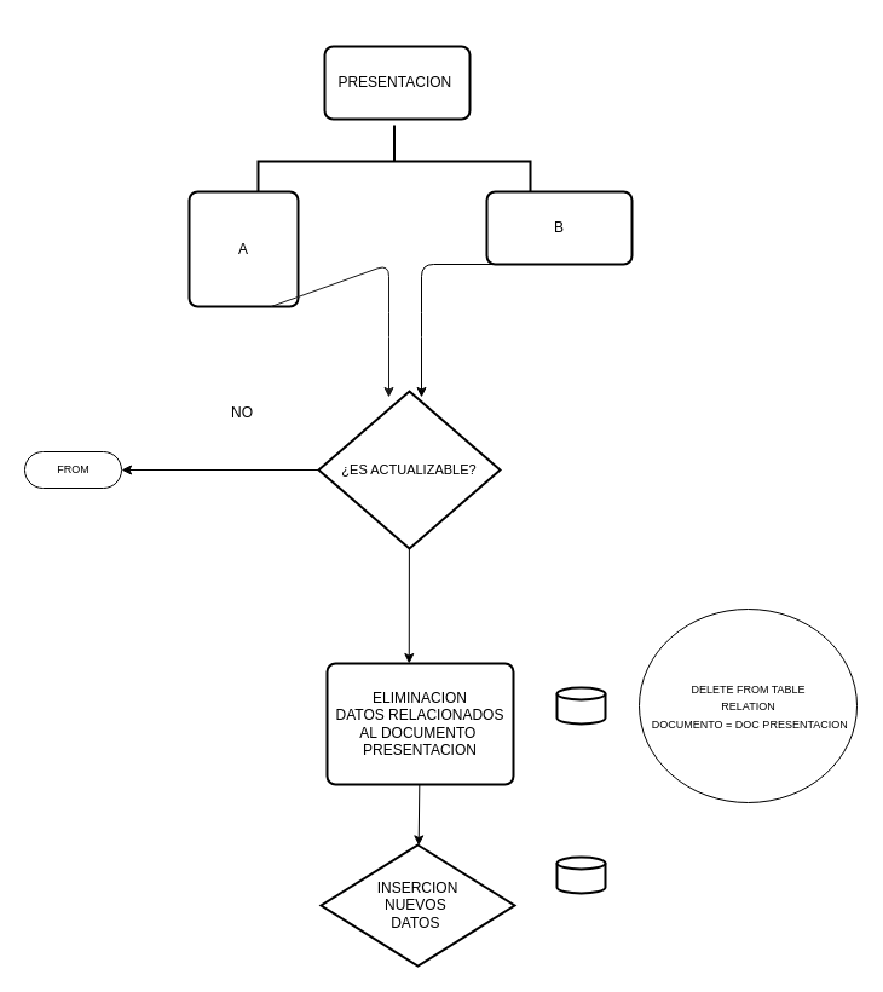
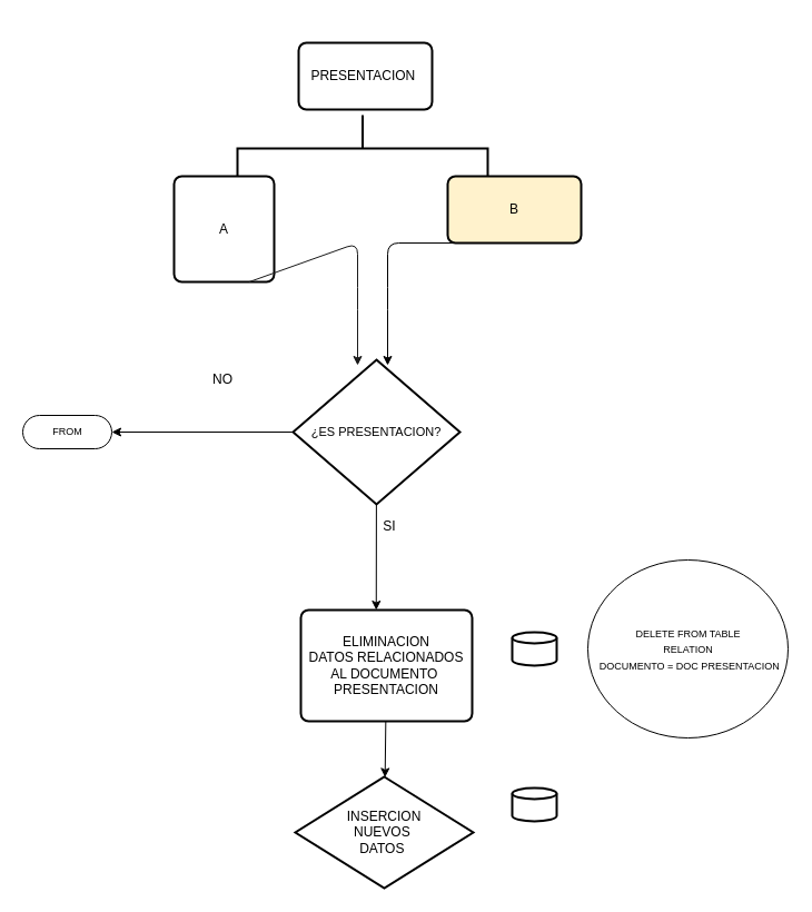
  <mxCell id="0" />
  <mxCell id="1" parent="0" />
  <mxCell id="2" value="PRESENTACION&amp;nbsp;" style="rounded=1;whiteSpace=wrap;html=1;absoluteArcSize=1;arcSize=14;strokeWidth=2;" vertex="1" parent="1"><mxGeometry x="268" y="38" width="120" height="60" as="geometry" /></mxCell>
  <mxCell id="3" value="" style="strokeWidth=2;html=1;shape=mxgraph.flowchart.annotation_2;align=left;labelPosition=right;pointerEvents=1;rotation=90;gradientColor=none;fillColor=default;strokeColor=#000000;" vertex="1" parent="1"><mxGeometry x="295.5" y="20.5" width="60" height="225" as="geometry" /></mxCell>
  <mxCell id="4" value="A" style="rounded=1;whiteSpace=wrap;html=1;absoluteArcSize=1;arcSize=14;strokeWidth=2;" vertex="1" parent="1"><mxGeometry x="156" y="158" width="90" height="95" as="geometry" /></mxCell>
- <mxCell id="5" value="B" style="rounded=1;whiteSpace=wrap;html=1;absoluteArcSize=1;arcSize=14;strokeWidth=2;" vertex="1" parent="1"><mxGeometry x="402" y="158" width="120" height="60" as="geometry" /></mxCell>
+ <mxCell id="5" value="B" style="rounded=1;whiteSpace=wrap;html=1;absoluteArcSize=1;arcSize=14;strokeWidth=2;fillColor=#fff2cc;" vertex="1" parent="1"><mxGeometry x="402" y="158" width="120" height="60" as="geometry" /></mxCell>
  <mxCell id="6" style="edgeStyle=none;html=1;entryX=0.44;entryY=0;entryDx=0;entryDy=0;entryPerimeter=0;" edge="1" parent="1" source="8" target="10"><mxGeometry relative="1" as="geometry" /></mxCell>
  <mxCell id="7" style="edgeStyle=none;html=1;exitX=0;exitY=0.5;exitDx=0;exitDy=0;exitPerimeter=0;fontSize=9;" edge="1" parent="1" source="8" target="14"><mxGeometry relative="1" as="geometry" /></mxCell>
- <mxCell id="8" value="&lt;font style=&quot;font-size: 11px;&quot;&gt;¿ES ACTUALIZABLE?&lt;/font&gt;" style="strokeWidth=2;html=1;shape=mxgraph.flowchart.decision;whiteSpace=wrap;" vertex="1" parent="1"><mxGeometry x="263" y="323" width="150" height="130" as="geometry" /></mxCell>
+ <mxCell id="8" value="&lt;font style=&quot;font-size: 11px;&quot;&gt;¿ES PRESENTACION?&lt;/font&gt;" style="strokeWidth=2;html=1;shape=mxgraph.flowchart.decision;whiteSpace=wrap;" vertex="1" parent="1"><mxGeometry x="263" y="323" width="150" height="130" as="geometry" /></mxCell>
  <mxCell id="9" style="edgeStyle=none;html=1;fontSize=9;" edge="1" parent="1" source="10" target="12"><mxGeometry relative="1" as="geometry" /></mxCell>
  <mxCell id="10" value="ELIMINACION&lt;br&gt;DATOS RELACIONADOS&lt;br&gt;AL DOCUMENTO&amp;nbsp;&lt;br&gt;PRESENTACION" style="rounded=1;whiteSpace=wrap;html=1;absoluteArcSize=1;arcSize=14;strokeWidth=2;" vertex="1" parent="1"><mxGeometry x="270" y="548" width="154" height="100" as="geometry" /></mxCell>
+ <mxCell id="11" value="SI" style="text;html=1;strokeColor=none;fillColor=none;align=center;verticalAlign=middle;whiteSpace=wrap;rounded=0;" vertex="1" parent="1"><mxGeometry x="320" y="458" width="60" height="30" as="geometry" /></mxCell>
  <mxCell id="12" value="INSERCION&lt;br&gt;NUEVOS&amp;nbsp;&lt;br&gt;DATOS&amp;nbsp;" style="rhombus;whiteSpace=wrap;html=1;absoluteArcSize=1;arcSize=14;strokeWidth=2;" vertex="1" parent="1"><mxGeometry x="265" y="698" width="160" height="100" as="geometry" /></mxCell>
  <mxCell id="13" value="&lt;font style=&quot;font-size: 9px;&quot;&gt;DELETE FROM TABLE&lt;br&gt;RELATION&lt;br&gt;&amp;nbsp;DOCUMENTO = DOC PRESENTACION&lt;/font&gt;" style="shape=ellipse;html=1;dashed=0;whitespace=wrap;perimeter=ellipsePerimeter;align=center;" vertex="1" parent="1"><mxGeometry x="528" y="503" width="180" height="160" as="geometry" /></mxCell>
  <mxCell id="14" value="FROM" style="html=1;dashed=0;whitespace=wrap;shape=mxgraph.dfd.start;fontSize=9;" vertex="1" parent="1"><mxGeometry x="20" y="373" width="80" height="30" as="geometry" /></mxCell>
  <mxCell id="15" value="NO" style="text;html=1;strokeColor=none;fillColor=none;align=center;verticalAlign=middle;whiteSpace=wrap;rounded=0;" vertex="1" parent="1"><mxGeometry x="170" y="326" width="60" height="30" as="geometry" /></mxCell>
  <mxCell id="16" value="" style="strokeWidth=2;html=1;shape=mxgraph.flowchart.database;whiteSpace=wrap;fontSize=11;" vertex="1" parent="1"><mxGeometry x="460" y="568" width="40" height="30" as="geometry" /></mxCell>
  <mxCell id="17" value="" style="strokeWidth=2;html=1;shape=mxgraph.flowchart.database;whiteSpace=wrap;fontSize=11;" vertex="1" parent="1"><mxGeometry x="460" y="708" width="40" height="30" as="geometry" /></mxCell>
  <mxCell id="18" value="" style="endArrow=classic;html=1;fontSize=11;strokeColor=#000000;" edge="1" parent="1"><mxGeometry width="50" height="50" relative="1" as="geometry"><mxPoint x="470" y="218" as="sourcePoint" /><mxPoint x="348" y="328" as="targetPoint" /><Array as="points"><mxPoint x="348" y="218" /><mxPoint x="348" y="268" /></Array></mxGeometry></mxCell>
  <mxCell id="19" value="" style="endArrow=classic;html=1;fontSize=11;exitX=0.75;exitY=1;exitDx=0;exitDy=0;strokeColor=#1A1A1A;" edge="1" parent="1" source="4"><mxGeometry width="50" height="50" relative="1" as="geometry"><mxPoint x="443" y="218" as="sourcePoint" /><mxPoint x="321" y="328" as="targetPoint" /><Array as="points"><mxPoint x="321" y="218" /><mxPoint x="321" y="268" /></Array></mxGeometry></mxCell>
